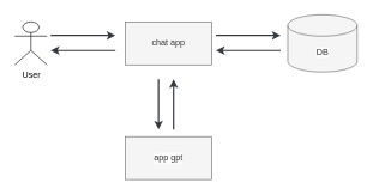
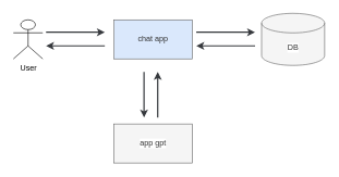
  <mxCell id="0" />
  <mxCell id="1" parent="0" />
  <mxCell id="2" value="User" style="shape=umlActor;verticalLabelPosition=bottom;verticalAlign=top;html=1;outlineConnect=0;strokeColor=#000000;fontColor=#000000;" vertex="1" parent="1"><mxGeometry x="20" y="30" width="45" height="60" as="geometry" /></mxCell>
- <mxCell id="3" value="chat app" style="rounded=0;whiteSpace=wrap;html=1;strokeColor=#666666;fontColor=#333333;fillColor=#f5f5f5;" vertex="1" parent="1"><mxGeometry x="174" y="30" width="120" height="60" as="geometry" /></mxCell>
+ <mxCell id="3" value="chat app" style="rounded=0;whiteSpace=wrap;html=1;strokeColor=#666666;fontColor=#333333;fillColor=#dae8fc;" vertex="1" parent="1"><mxGeometry x="174" y="30" width="120" height="60" as="geometry" /></mxCell>
  <mxCell id="4" value="DB" style="shape=cylinder3;whiteSpace=wrap;html=1;boundedLbl=1;backgroundOutline=1;size=15;labelBackgroundColor=#FFFFFF;strokeColor=#666666;fontColor=#333333;fillColor=#f5f5f5;" vertex="1" parent="1"><mxGeometry x="400" y="20" width="96.5" height="80" as="geometry" /></mxCell>
  <mxCell id="5" value="app gpt" style="rounded=0;whiteSpace=wrap;html=1;labelBackgroundColor=#FFFFFF;strokeColor=#666666;fontColor=#333333;fillColor=#f5f5f5;" vertex="1" parent="1"><mxGeometry x="174" y="190" width="120" height="60" as="geometry" /></mxCell>
  <mxCell id="6" value="" style="endArrow=classic;html=1;fontColor=#000000;strokeColor=#36393d;strokeWidth=2;fillColor=#eeeeee;" edge="1" parent="1"><mxGeometry width="50" height="50" relative="1" as="geometry"><mxPoint x="70" y="49" as="sourcePoint" /><mxPoint x="160" y="49" as="targetPoint" /></mxGeometry></mxCell>
  <mxCell id="7" value="" style="endArrow=classic;html=1;fontColor=#000000;strokeColor=#36393d;strokeWidth=2;fillColor=#eeeeee;" edge="1" parent="1"><mxGeometry width="50" height="50" relative="1" as="geometry"><mxPoint x="160" y="70" as="sourcePoint" /><mxPoint x="70" y="70" as="targetPoint" /></mxGeometry></mxCell>
  <mxCell id="8" value="" style="endArrow=classic;html=1;fontColor=#000000;strokeColor=#36393d;strokeWidth=2;fillColor=#eeeeee;" edge="1" parent="1"><mxGeometry width="50" height="50" relative="1" as="geometry"><mxPoint x="220" y="110" as="sourcePoint" /><mxPoint x="220" y="180" as="targetPoint" /></mxGeometry></mxCell>
  <mxCell id="9" value="" style="endArrow=classic;html=1;fontColor=#000000;strokeColor=#36393d;strokeWidth=2;fillColor=#eeeeee;" edge="1" parent="1"><mxGeometry width="50" height="50" relative="1" as="geometry"><mxPoint x="241" y="180" as="sourcePoint" /><mxPoint x="241" y="110" as="targetPoint" /></mxGeometry></mxCell>
  <mxCell id="10" value="" style="endArrow=classic;html=1;fontColor=#000000;strokeColor=#36393d;strokeWidth=2;fillColor=#eeeeee;" edge="1" parent="1"><mxGeometry width="50" height="50" relative="1" as="geometry"><mxPoint x="300" y="49" as="sourcePoint" /><mxPoint x="390" y="49" as="targetPoint" /></mxGeometry></mxCell>
  <mxCell id="11" value="" style="endArrow=classic;html=1;fontColor=#000000;strokeColor=#36393d;strokeWidth=2;fillColor=#eeeeee;" edge="1" parent="1"><mxGeometry width="50" height="50" relative="1" as="geometry"><mxPoint x="390" y="70" as="sourcePoint" /><mxPoint x="300" y="70" as="targetPoint" /></mxGeometry></mxCell>
